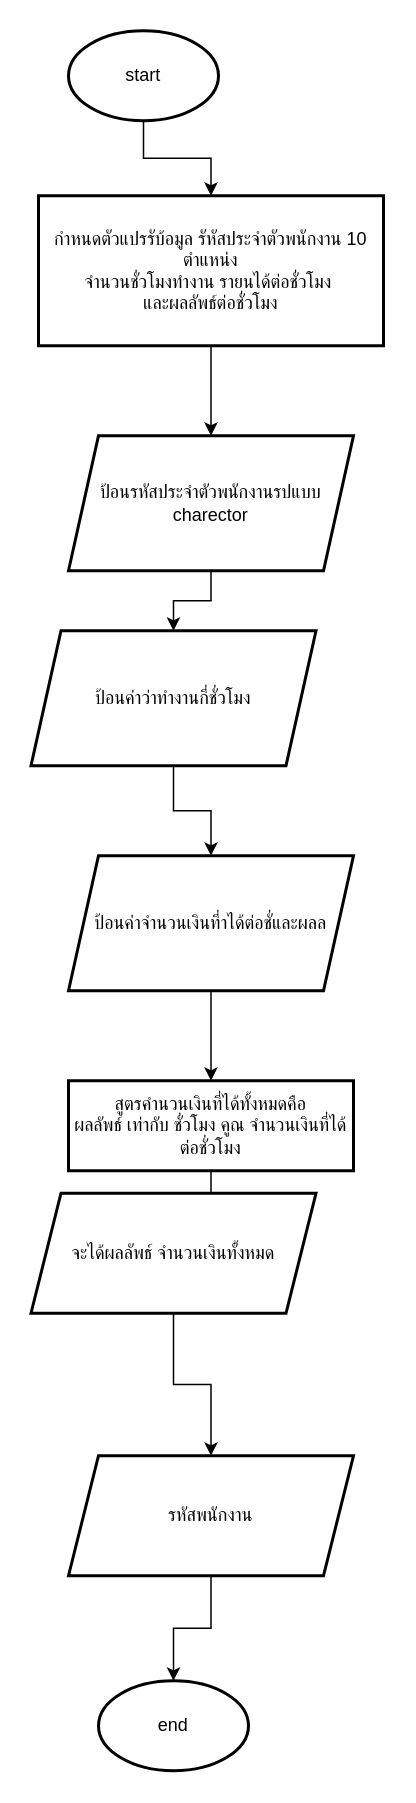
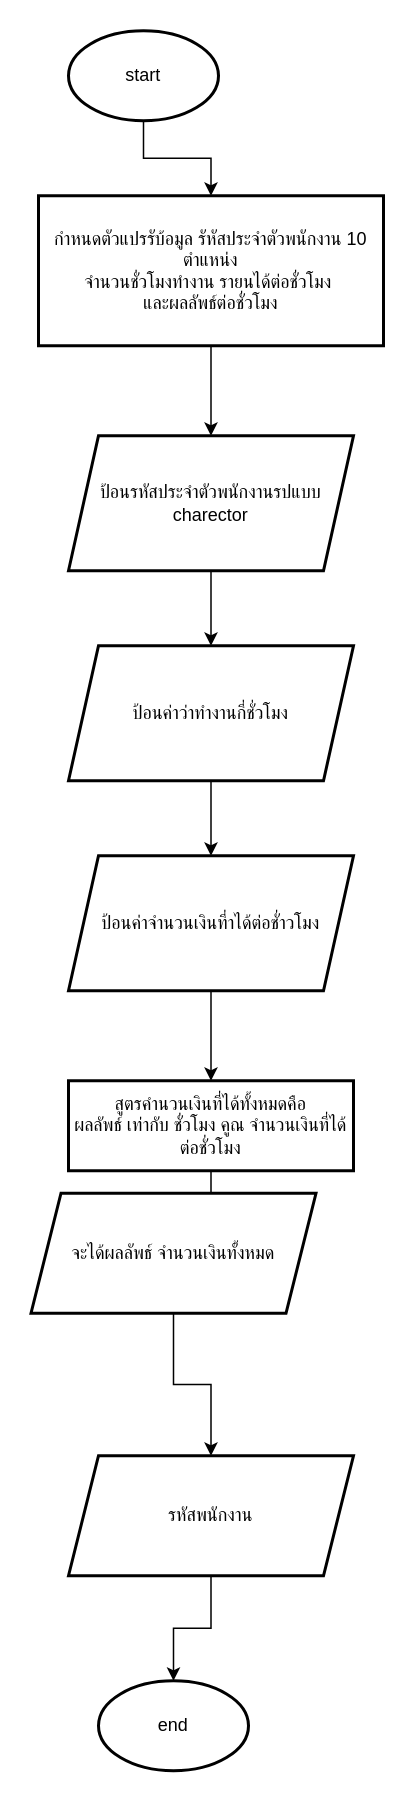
  <mxCell id="0" />
  <mxCell id="1" parent="0" />
  <mxCell id="2" value="" style="edgeStyle=orthogonalEdgeStyle;rounded=0;orthogonalLoop=1;jettySize=auto;html=1;" edge="1" parent="1" source="3" target="5"><mxGeometry relative="1" as="geometry" /></mxCell>
  <mxCell id="3" value="start" style="strokeWidth=2;html=1;shape=mxgraph.flowchart.start_1;whiteSpace=wrap;" vertex="1" parent="1"><mxGeometry x="45" y="20" width="100" height="60" as="geometry" /></mxCell>
  <mxCell id="4" value="" style="edgeStyle=orthogonalEdgeStyle;rounded=0;orthogonalLoop=1;jettySize=auto;html=1;" edge="1" parent="1" source="5" target="7"><mxGeometry relative="1" as="geometry" /></mxCell>
  <mxCell id="5" value="กำหนดตัวแปรรับ้อมูล รัหัสประจำตัวพนักงาน 10 ตำแหน่ง&lt;div&gt;จำนวนชั่วโมงทำงาน รายนได้ต่อชั่วโมง&amp;nbsp;&lt;/div&gt;&lt;div&gt;และผลลัพธ์ต่อชั่วโมง&lt;/div&gt;" style="whiteSpace=wrap;html=1;strokeWidth=2;" vertex="1" parent="1"><mxGeometry x="25" y="130" width="230" height="100" as="geometry" /></mxCell>
  <mxCell id="6" value="" style="edgeStyle=orthogonalEdgeStyle;rounded=0;orthogonalLoop=1;jettySize=auto;html=1;" edge="1" parent="1" source="7" target="9"><mxGeometry relative="1" as="geometry" /></mxCell>
  <mxCell id="7" value="ป้อนรหัสประจำตัวพนักงานรปแบบ&lt;br&gt;charector" style="shape=parallelogram;perimeter=parallelogramPerimeter;whiteSpace=wrap;html=1;fixedSize=1;strokeWidth=2;" vertex="1" parent="1"><mxGeometry x="45" y="290" width="190" height="90" as="geometry" /></mxCell>
  <mxCell id="8" value="" style="edgeStyle=orthogonalEdgeStyle;rounded=0;orthogonalLoop=1;jettySize=auto;html=1;" edge="1" parent="1" source="9" target="11"><mxGeometry relative="1" as="geometry" /></mxCell>
- <mxCell id="9" value="ป้อนค่าว่าทำงานกี่ชั่วโมง" style="shape=parallelogram;perimeter=parallelogramPerimeter;whiteSpace=wrap;html=1;fixedSize=1;strokeWidth=2;" vertex="1" parent="1"><mxGeometry x="20" y="420" width="190" height="90" as="geometry" /></mxCell>
+ <mxCell id="9" value="ป้อนค่าว่าทำงานกี่ชั่วโมง" style="shape=parallelogram;perimeter=parallelogramPerimeter;whiteSpace=wrap;html=1;fixedSize=1;strokeWidth=2;" vertex="1" parent="1"><mxGeometry x="45" y="430" width="190" height="90" as="geometry" /></mxCell>
  <mxCell id="10" value="" style="edgeStyle=orthogonalEdgeStyle;rounded=0;orthogonalLoop=1;jettySize=auto;html=1;" edge="1" parent="1" source="11" target="13"><mxGeometry relative="1" as="geometry" /></mxCell>
- <mxCell id="11" value="ป้อนค่าจำนวนเงินที่าได้ต่อชั่และผลล" style="shape=parallelogram;perimeter=parallelogramPerimeter;whiteSpace=wrap;html=1;fixedSize=1;strokeWidth=2;" vertex="1" parent="1"><mxGeometry x="45" y="570" width="190" height="90" as="geometry" /></mxCell>
+ <mxCell id="11" value="ป้อนค่าจำนวนเงินที่าได้ต่อชั่าวโมง" style="shape=parallelogram;perimeter=parallelogramPerimeter;whiteSpace=wrap;html=1;fixedSize=1;strokeWidth=2;" vertex="1" parent="1"><mxGeometry x="45" y="570" width="190" height="90" as="geometry" /></mxCell>
  <mxCell id="12" value="" style="edgeStyle=orthogonalEdgeStyle;rounded=0;orthogonalLoop=1;jettySize=auto;html=1;" edge="1" parent="1" source="13" target="15"><mxGeometry relative="1" as="geometry" /></mxCell>
  <mxCell id="13" value="สูตรคำนวนเงินที่ได้ทั้งหมดคือ&lt;div&gt;ผลลัพธ์ เท่ากับ ชั่วโมง คูณ จำนวนเงินที่ได้ต่อชั่วโมง&lt;/div&gt;" style="whiteSpace=wrap;html=1;strokeWidth=2;" vertex="1" parent="1"><mxGeometry x="45" y="720" width="190" height="60" as="geometry" /></mxCell>
  <mxCell id="14" value="" style="edgeStyle=orthogonalEdgeStyle;rounded=0;orthogonalLoop=1;jettySize=auto;html=1;" edge="1" parent="1" source="15" target="17"><mxGeometry relative="1" as="geometry" /></mxCell>
  <mxCell id="15" value="จะได้ผลลัพธ์ จำนวนเงินทั้งหมด" style="shape=parallelogram;perimeter=parallelogramPerimeter;whiteSpace=wrap;html=1;fixedSize=1;strokeWidth=2;" vertex="1" parent="1"><mxGeometry x="20" y="795" width="190" height="80" as="geometry" /></mxCell>
  <mxCell id="16" value="" style="edgeStyle=orthogonalEdgeStyle;rounded=0;orthogonalLoop=1;jettySize=auto;html=1;" edge="1" parent="1" source="17" target="18"><mxGeometry relative="1" as="geometry" /></mxCell>
  <mxCell id="17" value="รหัสพนักงาน" style="shape=parallelogram;perimeter=parallelogramPerimeter;whiteSpace=wrap;html=1;fixedSize=1;strokeWidth=2;" vertex="1" parent="1"><mxGeometry x="45" y="970" width="190" height="80" as="geometry" /></mxCell>
  <mxCell id="18" value="end" style="strokeWidth=2;html=1;shape=mxgraph.flowchart.start_1;whiteSpace=wrap;" vertex="1" parent="1"><mxGeometry x="65" y="1120" width="100" height="60" as="geometry" /></mxCell>
